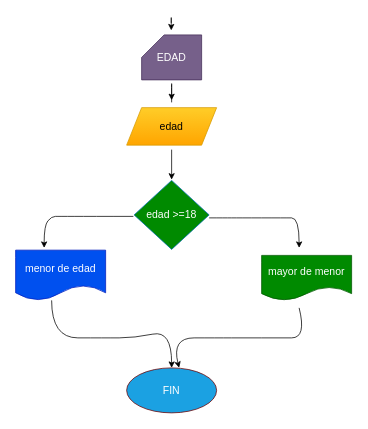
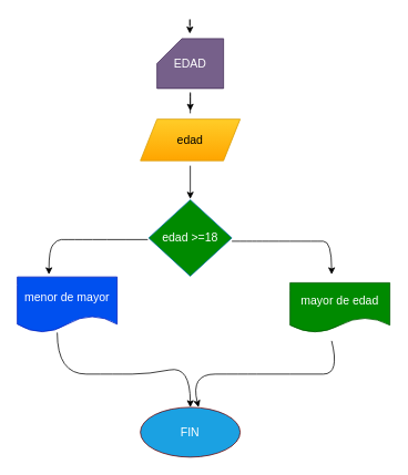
  <mxCell id="0" />
  <mxCell id="1" parent="0" />
  <mxCell id="2" value="" style="endArrow=classic;html=1;fontSize=14;" edge="1" parent="1"><mxGeometry width="50" height="50" relative="1" as="geometry"><mxPoint x="227.5" y="30" as="sourcePoint" /><mxPoint x="227.5" y="40" as="targetPoint" /><Array as="points"><mxPoint x="227.5" y="20" /></Array></mxGeometry></mxCell>
  <mxCell id="3" value="" style="endArrow=classic;html=1;fontSize=14;" edge="1" parent="1"><mxGeometry width="50" height="50" relative="1" as="geometry"><mxPoint x="228" y="136" as="sourcePoint" /><mxPoint x="228" y="133" as="targetPoint" /><Array as="points"><mxPoint x="228" y="106" /></Array></mxGeometry></mxCell>
  <mxCell id="4" value="" style="endArrow=classic;html=1;fontSize=14;" edge="1" parent="1"><mxGeometry width="50" height="50" relative="1" as="geometry"><mxPoint x="228" y="199" as="sourcePoint" /><mxPoint x="228" y="239" as="targetPoint" /></mxGeometry></mxCell>
  <mxCell id="5" value="EDAD" style="shape=card;whiteSpace=wrap;html=1;fontSize=14;fillColor=#76608a;strokeColor=#432D57;fontColor=#ffffff;" vertex="1" parent="1"><mxGeometry x="188" y="46" width="80" height="60" as="geometry" /></mxCell>
  <mxCell id="6" value="edad" style="shape=parallelogram;perimeter=parallelogramPerimeter;whiteSpace=wrap;html=1;fixedSize=1;fontSize=14;fillColor=#ffcd28;strokeColor=#d79b00;gradientColor=#ffa500;" vertex="1" parent="1"><mxGeometry x="168" y="143" width="120" height="50" as="geometry" /></mxCell>
  <mxCell id="7" value="edad &amp;gt;=18" style="rhombus;whiteSpace=wrap;html=1;fontSize=14;fillColor=#008a00;fontColor=#ffffff;strokeColor=#006EAF;" vertex="1" parent="1"><mxGeometry x="178" y="240" width="100" height="92" as="geometry" /></mxCell>
  <mxCell id="8" value="" style="curved=1;endArrow=classic;html=1;fontSize=14;" edge="1" parent="1"><mxGeometry width="50" height="50" relative="1" as="geometry"><mxPoint x="278" y="290" as="sourcePoint" /><mxPoint x="398" y="330" as="targetPoint" /><Array as="points"><mxPoint x="298" y="290" /><mxPoint x="318" y="290" /><mxPoint x="378" y="290" /><mxPoint x="398" y="290" /></Array></mxGeometry></mxCell>
- <mxCell id="9" value="mayor de menor" style="shape=document;whiteSpace=wrap;html=1;boundedLbl=1;fontSize=14;fillColor=#008a00;fontColor=#ffffff;strokeColor=#005700;" vertex="1" parent="1"><mxGeometry x="348" y="340" width="120" height="60" as="geometry" /></mxCell>
+ <mxCell id="9" value="mayor de edad" style="shape=document;whiteSpace=wrap;html=1;boundedLbl=1;fontSize=14;fillColor=#008a00;fontColor=#ffffff;strokeColor=#005700;" vertex="1" parent="1"><mxGeometry x="348" y="340" width="120" height="60" as="geometry" /></mxCell>
  <mxCell id="10" value="" style="curved=1;endArrow=classic;html=1;fontSize=14;" edge="1" parent="1"><mxGeometry width="50" height="50" relative="1" as="geometry"><mxPoint x="177" y="288" as="sourcePoint" /><mxPoint x="58" y="330" as="targetPoint" /><Array as="points"><mxPoint x="118" y="288" /><mxPoint x="78" y="288" /><mxPoint x="68" y="288" /><mxPoint x="58" y="300" /></Array></mxGeometry></mxCell>
- <mxCell id="11" value="menor de edad" style="shape=document;whiteSpace=wrap;html=1;boundedLbl=1;fontSize=14;fillColor=#0050ef;fontColor=#ffffff;strokeColor=#001DBC;" vertex="1" parent="1"><mxGeometry x="20" y="333" width="120" height="67" as="geometry" /></mxCell>
+ <mxCell id="11" value="menor de mayor" style="shape=document;whiteSpace=wrap;html=1;boundedLbl=1;fontSize=14;fillColor=#0050ef;fontColor=#ffffff;strokeColor=#001DBC;" vertex="1" parent="1"><mxGeometry x="20" y="333" width="120" height="67" as="geometry" /></mxCell>
  <mxCell id="12" value="" style="curved=1;endArrow=classic;html=1;fontSize=14;exitX=0.4;exitY=1;exitDx=0;exitDy=0;exitPerimeter=0;" edge="1" parent="1" source="11"><mxGeometry width="50" height="50" relative="1" as="geometry"><mxPoint x="138" y="440" as="sourcePoint" /><mxPoint x="228" y="490" as="targetPoint" /><Array as="points"><mxPoint x="68" y="450" /><mxPoint x="138" y="450" /><mxPoint x="178" y="450" /><mxPoint x="228" y="440" /></Array></mxGeometry></mxCell>
  <mxCell id="13" value="" style="curved=1;endArrow=classic;html=1;fontSize=14;" edge="1" parent="1"><mxGeometry width="50" height="50" relative="1" as="geometry"><mxPoint x="398" y="410" as="sourcePoint" /><mxPoint x="238" y="490" as="targetPoint" /><Array as="points"><mxPoint x="408" y="450" /><mxPoint x="368" y="450" /><mxPoint x="328" y="450" /><mxPoint x="288" y="450" /><mxPoint x="228" y="450" /></Array></mxGeometry></mxCell>
  <mxCell id="14" value="FIN" style="ellipse;whiteSpace=wrap;html=1;fontSize=14;fillColor=#1ba1e2;fontColor=#ffffff;strokeColor=#6F0000;" vertex="1" parent="1"><mxGeometry x="168" y="490" width="120" height="60" as="geometry" /></mxCell>
